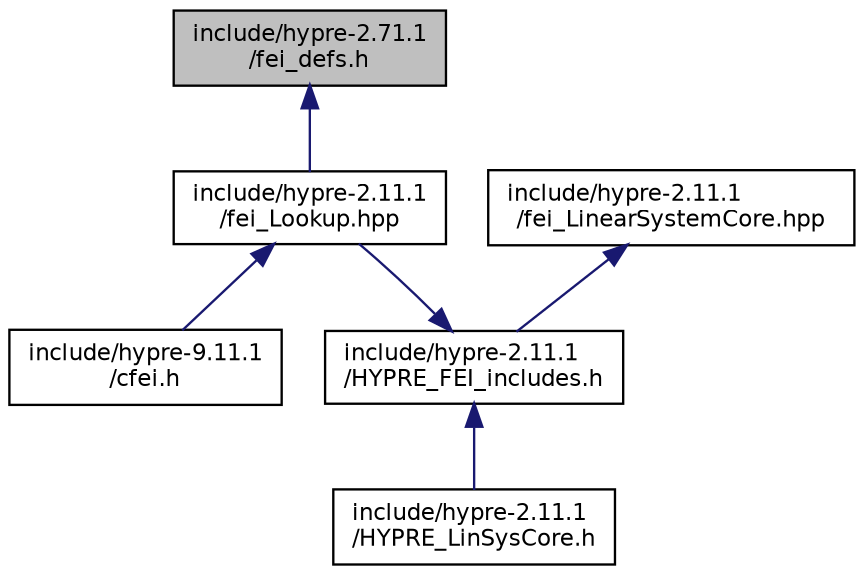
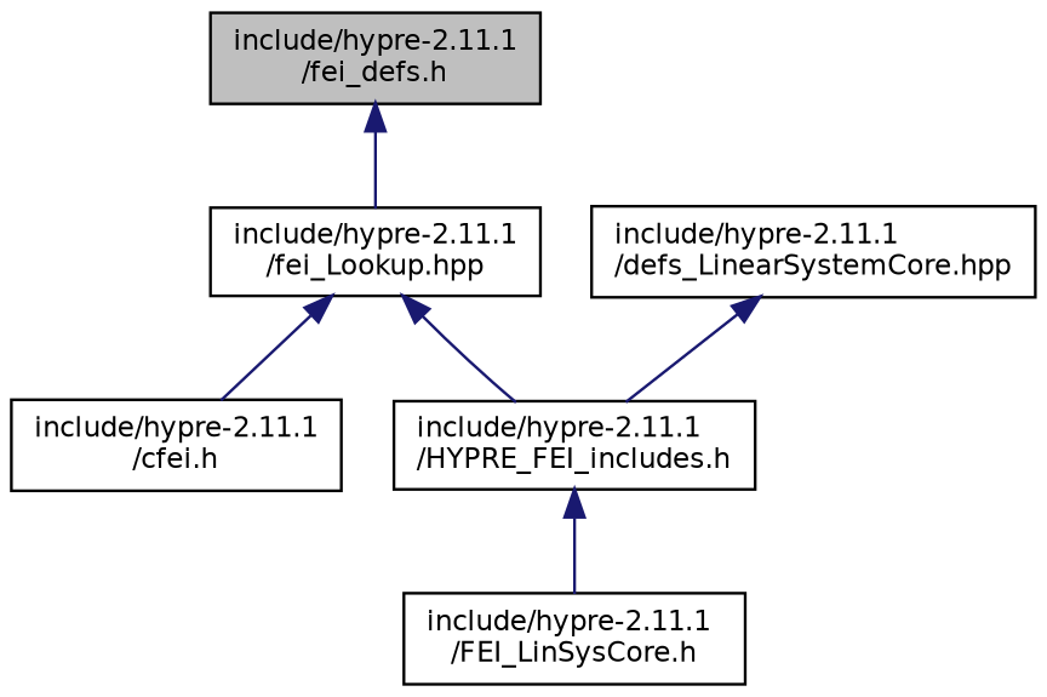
  digraph {
    node [color=black fillcolor=white fontname=Helvetica fontsize=10 shape=record style=filled]
    edge [color=midnightblue dir=back fontname=Helvetica fontsize=10 labelfontname=Helvetica labelfontsize=10 style=solid]
-   n1 [fillcolor=grey75 fontcolor=black height=0.2 label="include/hypre-2.71.1\l/fei_defs.h" width=0.4]
+   n1 [fillcolor=grey75 fontcolor=black height=0.2 label="include/hypre-2.11.1\l/fei_defs.h" width=0.4]
    n2 [height=0.2 label="include/hypre-2.11.1\l/fei_Lookup.hpp" width=0.4]
-   n3 [height=0.2 label="include/hypre-9.11.1\l/cfei.h" width=0.4]
-   n4 [height=0.2 label="include/hypre-2.11.1\l/fei_LinearSystemCore.hpp" width=0.4]
+   n3 [height=0.2 label="include/hypre-2.11.1\l/cfei.h" width=0.4]
+   n4 [height=0.2 label="include/hypre-2.11.1\l/defs_LinearSystemCore.hpp" width=0.4]
    n5 [height=0.2 label="include/hypre-2.11.1\l/HYPRE_FEI_includes.h" width=0.4]
-   n6 [height=0.2 label="include/hypre-2.11.1\l/HYPRE_LinSysCore.h" width=0.4]
+   n6 [height=0.2 label="include/hypre-2.11.1\l/FEI_LinSysCore.h" width=0.4]
    n1 -> n2
    n2 -> n3
-   n5 -> n2
+   n2 -> n5
    n4 -> n5
    n5 -> n6
  }
